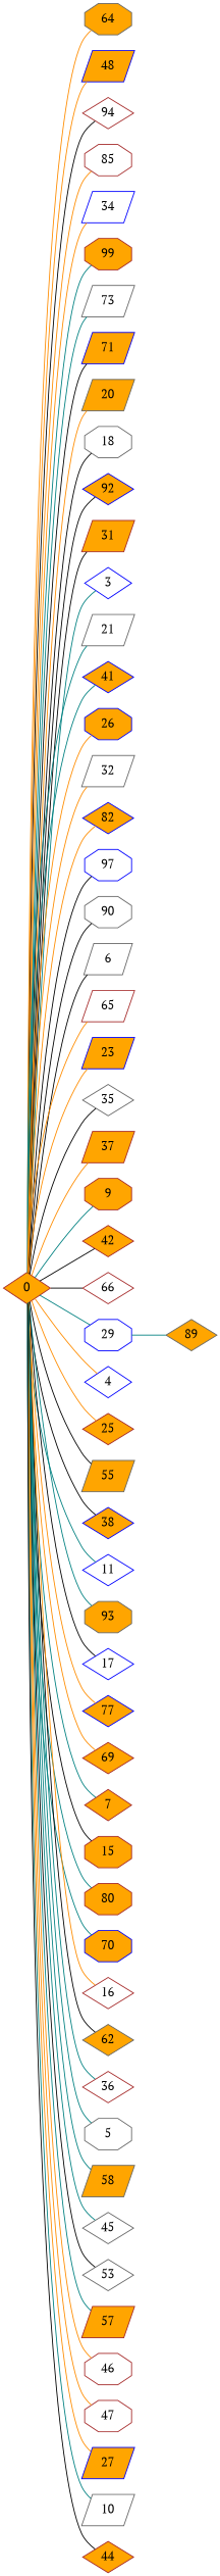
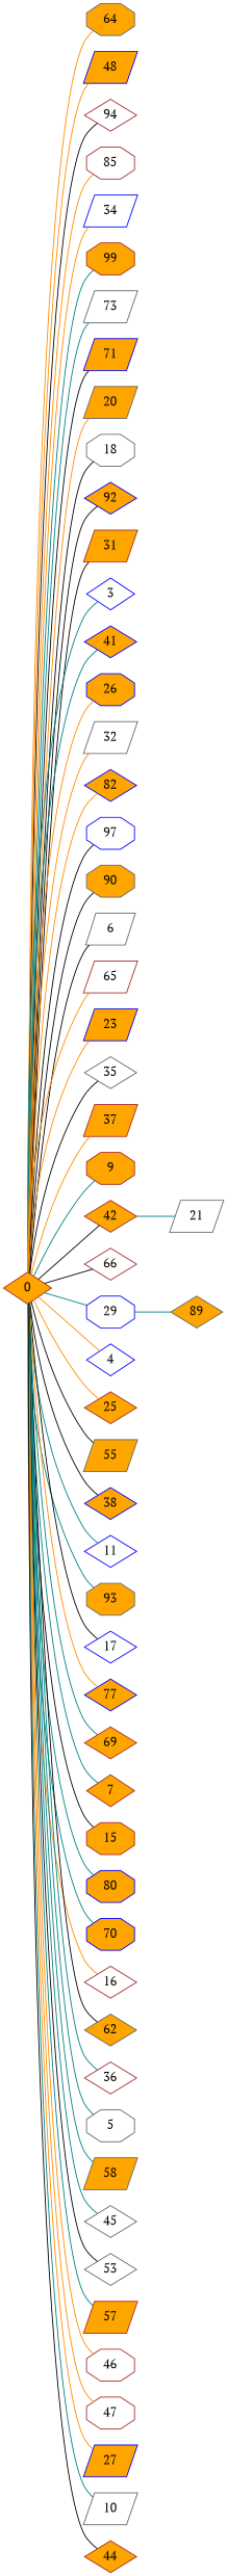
  graph {
    fontname="PT Serif"
    rankdir=LR
    node [color=brown fillcolor=orange fontname="PT Serif" shape=diamond style=filled]
    edge [color=teal fontname="PT Serif"]
    64 [color=gray40 shape=octagon]
    0
    48 [color=blue shape=parallelogram]
    94 [fillcolor=white]
    85 [fillcolor=white shape=octagon]
    34 [color=blue fillcolor=white shape=parallelogram]
    99 [shape=octagon]
    73 [color=gray40 fillcolor=white shape=parallelogram]
    71 [color=blue shape=parallelogram]
    20 [color=gray40 shape=parallelogram]
    18 [color=gray40 fillcolor=white shape=octagon]
    92 [color=blue]
    31 [shape=parallelogram]
    3 [color=blue fillcolor=white]
    21 [color=gray40 fillcolor=white shape=parallelogram]
    41 [color=blue]
    26 [color=blue shape=octagon]
    32 [color=gray40 fillcolor=white shape=parallelogram]
    82 [color=blue]
    97 [color=blue fillcolor=white shape=octagon]
-   90 [color=gray40 fillcolor=white shape=octagon]
+   90 [color=gray40 shape=octagon]
    6 [color=gray40 fillcolor=white shape=parallelogram]
    65 [fillcolor=white shape=parallelogram]
    23 [color=blue shape=parallelogram]
    35 [color=gray40 fillcolor=white]
    37 [shape=parallelogram]
    9 [shape=octagon]
    42
    66 [fillcolor=white]
    29 [color=blue fillcolor=white shape=octagon]
    4 [color=blue fillcolor=white]
    25
    55 [color=gray40 shape=parallelogram]
    38 [color=blue]
    11 [color=blue fillcolor=white]
    93 [color=gray40 shape=octagon]
    17 [color=blue fillcolor=white]
    77 [color=blue]
    69
    7
    15 [shape=octagon]
-   80 [shape=octagon]
+   80 [color=blue shape=octagon]
    70 [color=blue shape=octagon]
    16 [fillcolor=white]
    62 [color=gray40]
    36 [fillcolor=white]
    5 [color=gray40 fillcolor=white shape=octagon]
    58 [color=gray40 shape=parallelogram]
    45 [color=gray40 fillcolor=white]
    53 [color=gray40 fillcolor=white]
    57 [shape=parallelogram]
    46 [fillcolor=white shape=octagon]
    47 [fillcolor=white shape=octagon]
    27 [color=blue shape=parallelogram]
    10 [color=gray40 fillcolor=white shape=parallelogram]
    44
    89 [color=gray40]
    0 -- 64 [color=darkorange]
    0 -- 48 [color=darkorange]
    0 -- 94 [color=black]
    0 -- 85 [color=darkorange]
    0 -- 34 [color=darkorange]
    0 -- 99
    0 -- 73
    0 -- 71 [color=black]
    0 -- 20 [color=darkorange]
    0 -- 18 [color=black]
    0 -- 92 [color=black]
    0 -- 31 [color=black]
    0 -- 3
-   0 -- 21
+   42 -- 21
    0 -- 41
    0 -- 26 [color=darkorange]
    0 -- 32 [color=darkorange]
    0 -- 82 [color=darkorange]
    0 -- 97 [color=black]
    0 -- 90 [color=black]
    0 -- 6 [color=black]
    0 -- 65 [color=darkorange]
    0 -- 23 [color=darkorange]
    0 -- 35 [color=black]
    0 -- 37 [color=darkorange]
    0 -- 9
    0 -- 42 [color=black]
    0 -- 66 [color=black]
    0 -- 29
    0 -- 4 [color=darkorange]
    0 -- 25 [color=darkorange]
    0 -- 55 [color=black]
    0 -- 38 [color=black]
    0 -- 11
    0 -- 93
    0 -- 17 [color=black]
    0 -- 77 [color=darkorange]
-   0 -- 69 [color=darkorange]
+   0 -- 69
    0 -- 7
    0 -- 15 [color=black]
    0 -- 80
    0 -- 70
    0 -- 16 [color=darkorange]
    0 -- 62 [color=black]
    0 -- 36
    0 -- 5
    0 -- 58
    0 -- 45
    0 -- 53 [color=black]
    0 -- 57
    0 -- 46 [color=darkorange]
    0 -- 47 [color=darkorange]
    0 -- 27 [color=darkorange]
    0 -- 10
    0 -- 44 [color=black]
    29 -- 89
  }
